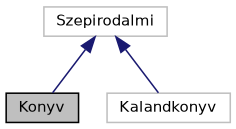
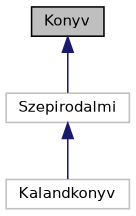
  digraph {
    node [color=grey75 fillcolor=white fontname=Helvetica fontsize=10 shape=record style=filled]
    edge [color=midnightblue dir=back fontname=Helvetica fontsize=10 labelfontname=Helvetica labelfontsize=10 style=solid]
    n1 [color=black fillcolor=grey75 fontcolor=black height=0.2 label=Konyv width=0.4]
    n2 [height=0.2 label=Szepirodalmi width=0.4]
    n3 [height=0.2 label=Kalandkonyv width=0.4]
-   n2 -> n1
+   n1 -> n2
    n2 -> n3
  }
